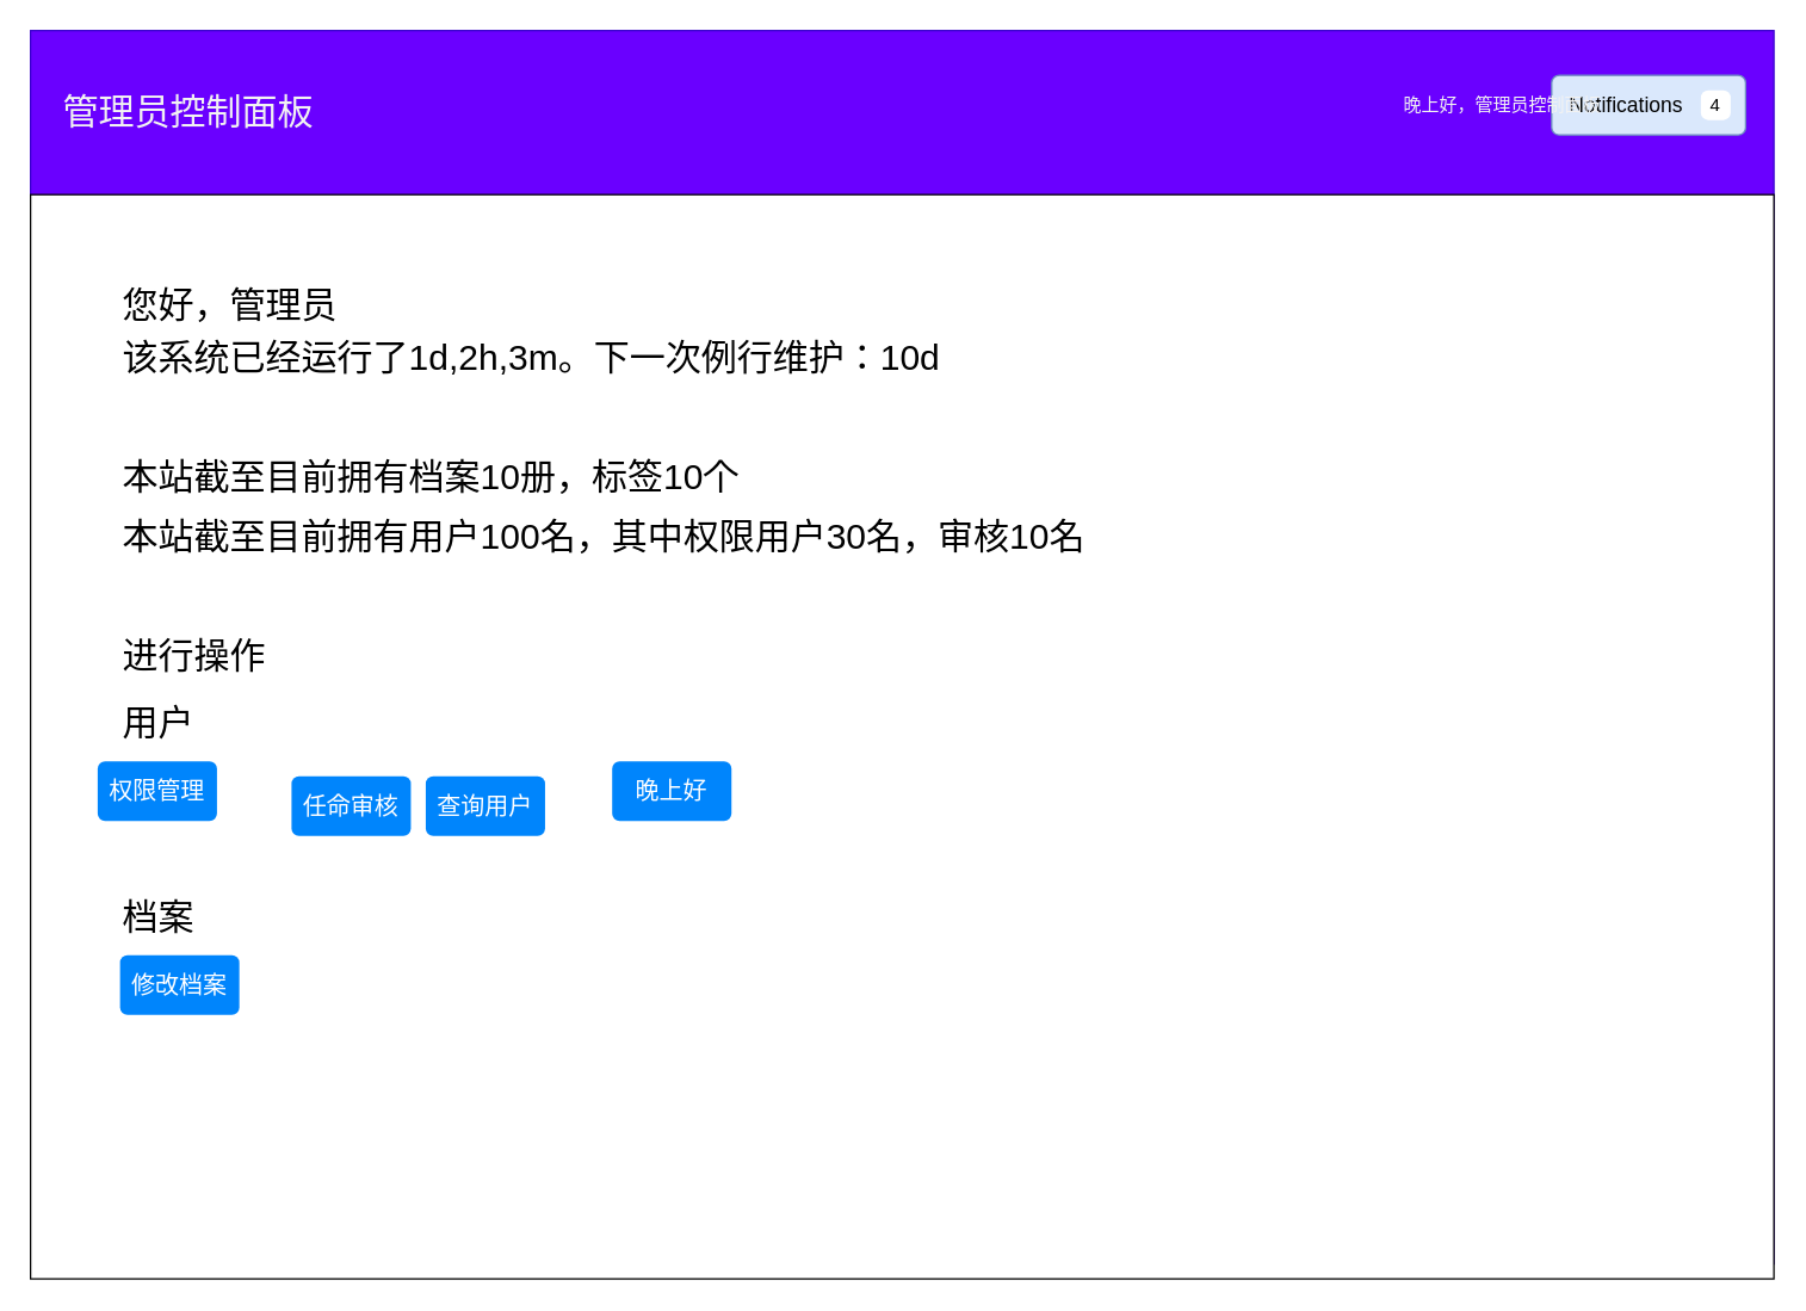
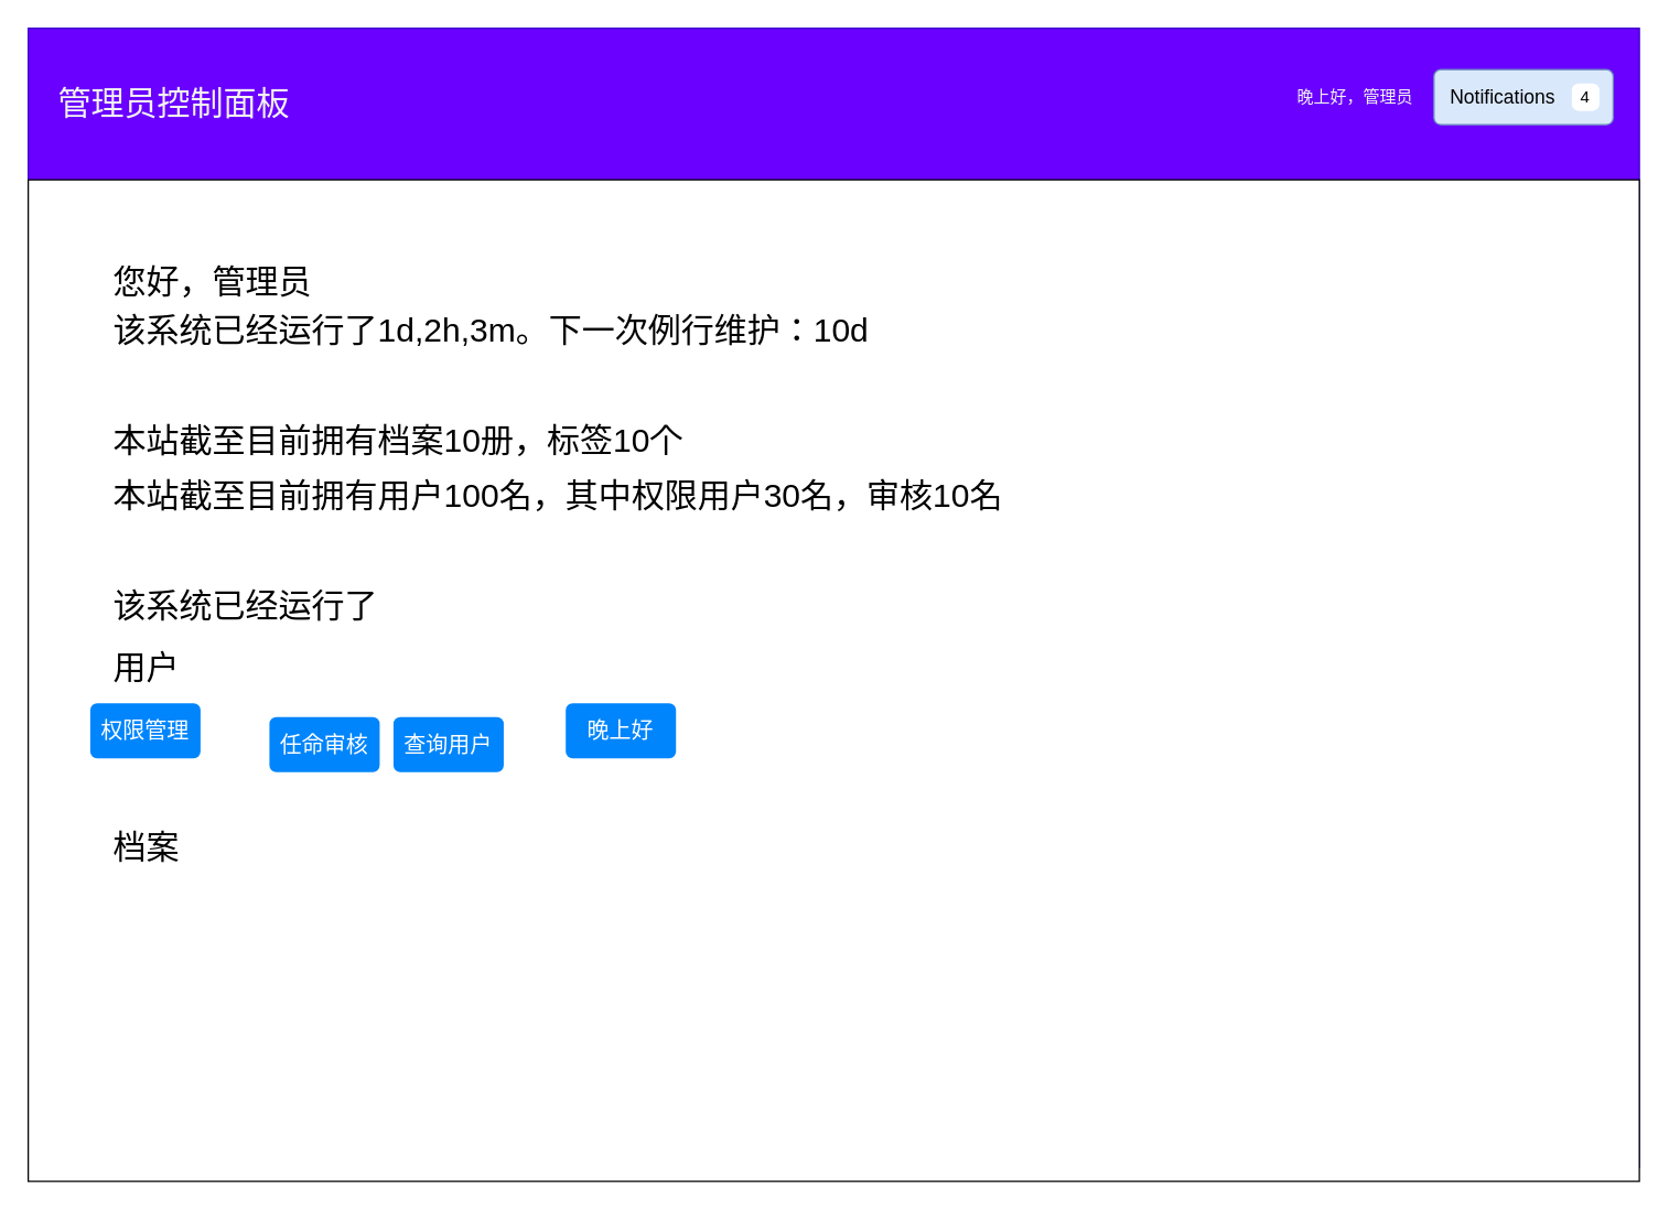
  <mxCell id="0" />
  <mxCell id="1" parent="0" />
  <mxCell id="2" value="" style="rounded=0;whiteSpace=wrap;html=1;fillColor=#6a00ff;fontColor=#ffffff;strokeColor=#3700CC;" vertex="1" parent="1"><mxGeometry width="1169" height="827" as="geometry" x="20" y="20" /></mxCell>
  <mxCell id="3" value="" style="rounded=0;whiteSpace=wrap;html=1;" vertex="1" parent="1"><mxGeometry y="130" width="1169" height="727" as="geometry" x="20" /></mxCell>
  <mxCell id="4" value="管理员控制面板" style="text;strokeColor=none;align=left;fillColor=none;html=1;verticalAlign=middle;whiteSpace=wrap;rounded=0;fontSize=24;fontColor=#F2F2F2;" vertex="1" parent="1"><mxGeometry x="40" y="60" width="250" height="30" as="geometry" /></mxCell>
  <mxCell id="5" value="Notifications" style="html=1;shadow=0;dashed=0;shape=mxgraph.bootstrap.rrect;rSize=5;strokeWidth=1;whiteSpace=wrap;align=left;verticalAlign=middle;spacingLeft=10;fontStyle=0;fontSize=14;fillColor=#dae8fc;strokeColor=#6c8ebf;" vertex="1" parent="1"><mxGeometry x="1040" y="50" width="130" height="40" as="geometry" /></mxCell>
  <mxCell id="6" value="4" style="html=1;shadow=0;dashed=0;shape=mxgraph.bootstrap.rrect;rSize=5;strokeColor=none;strokeWidth=1;fillColor=#ffffff;fontColor=#000000;whiteSpace=wrap;align=center;verticalAlign=middle;fontSize=12;" vertex="1" parent="5"><mxGeometry x="1" y="0.5" width="20" height="20" relative="1" as="geometry"><mxPoint x="-30" y="-10" as="offset" /></mxGeometry></mxCell>
- <mxCell id="7" value="晚上好，管理员控制面板" style="text;strokeColor=none;align=left;fillColor=none;html=1;verticalAlign=middle;whiteSpace=wrap;rounded=0;fontSize=12;fontColor=#F2F2F2;" vertex="1" parent="1"><mxGeometry x="939" y="55" width="250" height="30" as="geometry" /></mxCell>
+ <mxCell id="7" value="晚上好，管理员" style="text;strokeColor=none;align=left;fillColor=none;html=1;verticalAlign=middle;whiteSpace=wrap;rounded=0;fontSize=12;fontColor=#F2F2F2;" vertex="1" parent="1"><mxGeometry x="939" y="55" width="250" height="30" as="geometry" /></mxCell>
  <mxCell id="8" value="您好，管理员" style="text;strokeColor=none;align=left;fillColor=none;html=1;verticalAlign=middle;whiteSpace=wrap;rounded=0;fontSize=24;" vertex="1" parent="1"><mxGeometry x="80" y="190" width="250" height="30" as="geometry" /></mxCell>
  <mxCell id="9" value="该系统已经运行了1d,2h,3m。下一次例行维护：10d" style="text;strokeColor=none;align=left;fillColor=none;html=1;verticalAlign=middle;whiteSpace=wrap;rounded=0;fontSize=24;" vertex="1" parent="1"><mxGeometry x="80" y="210" width="570" height="60" as="geometry" /></mxCell>
  <mxCell id="10" value="本站截至目前拥有档案10册，标签10个" style="text;strokeColor=none;align=left;fillColor=none;html=1;verticalAlign=middle;whiteSpace=wrap;rounded=0;fontSize=24;" vertex="1" parent="1"><mxGeometry x="80" y="290" width="550" height="60" as="geometry" /></mxCell>
  <mxCell id="11" value="本站截至目前拥有用户100名，其中权限用户30名，审核10名" style="text;strokeColor=none;align=left;fillColor=none;html=1;verticalAlign=middle;whiteSpace=wrap;rounded=0;fontSize=24;" vertex="1" parent="1"><mxGeometry x="80" y="330" width="670" height="60" as="geometry" /></mxCell>
- <mxCell id="12" value="进行操作" style="text;strokeColor=none;align=left;fillColor=none;html=1;verticalAlign=middle;whiteSpace=wrap;rounded=0;fontSize=24;" vertex="1" parent="1"><mxGeometry x="80" y="410" width="570" height="60" as="geometry" /></mxCell>
+ <mxCell id="12" value="该系统已经运行了" style="text;strokeColor=none;align=left;fillColor=none;html=1;verticalAlign=middle;whiteSpace=wrap;rounded=0;fontSize=24;" vertex="1" parent="1"><mxGeometry x="80" y="410" width="570" height="60" as="geometry" /></mxCell>
  <mxCell id="13" value="用户" style="text;strokeColor=none;align=left;fillColor=none;html=1;verticalAlign=middle;whiteSpace=wrap;rounded=0;fontSize=24;" vertex="1" parent="1"><mxGeometry x="80" y="470" width="250" height="30" as="geometry" /></mxCell>
  <mxCell id="14" value="权限管理" style="html=1;shadow=0;dashed=0;shape=mxgraph.bootstrap.rrect;rSize=5;strokeColor=none;strokeWidth=1;fillColor=#0085FC;fontColor=#FFFFFF;whiteSpace=wrap;align=center;verticalAlign=middle;spacingLeft=0;fontStyle=0;fontSize=16;spacing=5;" vertex="1" parent="1"><mxGeometry x="65" y="510" width="80" height="40" as="geometry" /></mxCell>
  <mxCell id="15" value="任命审核" style="html=1;shadow=0;dashed=0;shape=mxgraph.bootstrap.rrect;rSize=5;strokeColor=none;strokeWidth=1;fillColor=#0085FC;fontColor=#FFFFFF;whiteSpace=wrap;align=center;verticalAlign=middle;spacingLeft=0;fontStyle=0;fontSize=16;spacing=5;" vertex="1" parent="1"><mxGeometry x="195" y="520" width="80" height="40" as="geometry" /></mxCell>
  <mxCell id="16" value="查询用户" style="html=1;shadow=0;dashed=0;shape=mxgraph.bootstrap.rrect;rSize=5;strokeColor=none;strokeWidth=1;fillColor=#0085FC;fontColor=#FFFFFF;whiteSpace=wrap;align=center;verticalAlign=middle;spacingLeft=0;fontStyle=0;fontSize=16;spacing=5;" vertex="1" parent="1"><mxGeometry x="285" y="520" width="80" height="40" as="geometry" /></mxCell>
  <mxCell id="17" value="晚上好" style="html=1;shadow=0;dashed=0;shape=mxgraph.bootstrap.rrect;rSize=5;strokeColor=none;strokeWidth=1;fillColor=#0085FC;fontColor=#FFFFFF;whiteSpace=wrap;align=center;verticalAlign=middle;spacingLeft=0;fontStyle=0;fontSize=16;spacing=5;" vertex="1" parent="1"><mxGeometry x="410" y="510" width="80" height="40" as="geometry" /></mxCell>
  <mxCell id="18" value="档案" style="text;strokeColor=none;align=left;fillColor=none;html=1;verticalAlign=middle;whiteSpace=wrap;rounded=0;fontSize=24;" vertex="1" parent="1"><mxGeometry x="80" y="600" width="250" height="30" as="geometry" /></mxCell>
- <mxCell id="19" value="修改档案" style="html=1;shadow=0;dashed=0;shape=mxgraph.bootstrap.rrect;rSize=5;strokeColor=none;strokeWidth=1;fillColor=#0085FC;fontColor=#FFFFFF;whiteSpace=wrap;align=center;verticalAlign=middle;spacingLeft=0;fontStyle=0;fontSize=16;spacing=5;" vertex="1" parent="1"><mxGeometry x="80" y="640" width="80" height="40" as="geometry" /></mxCell>
